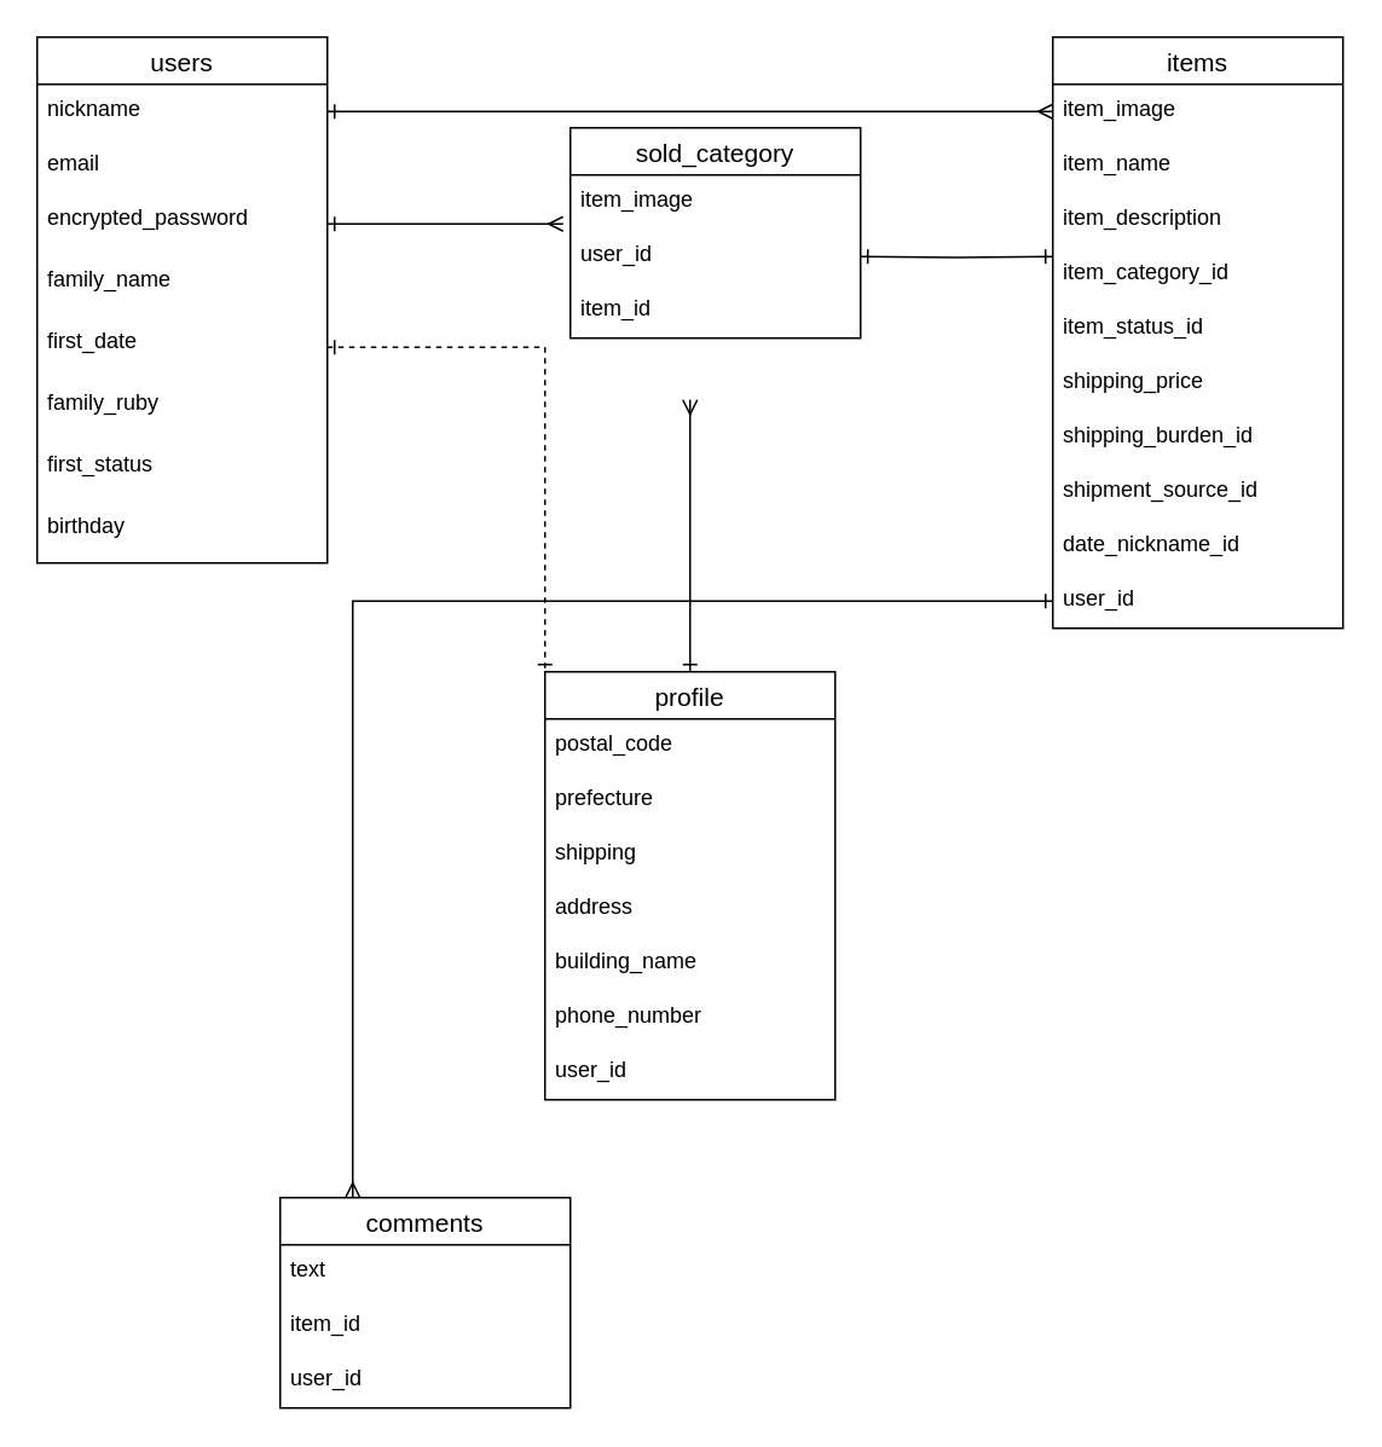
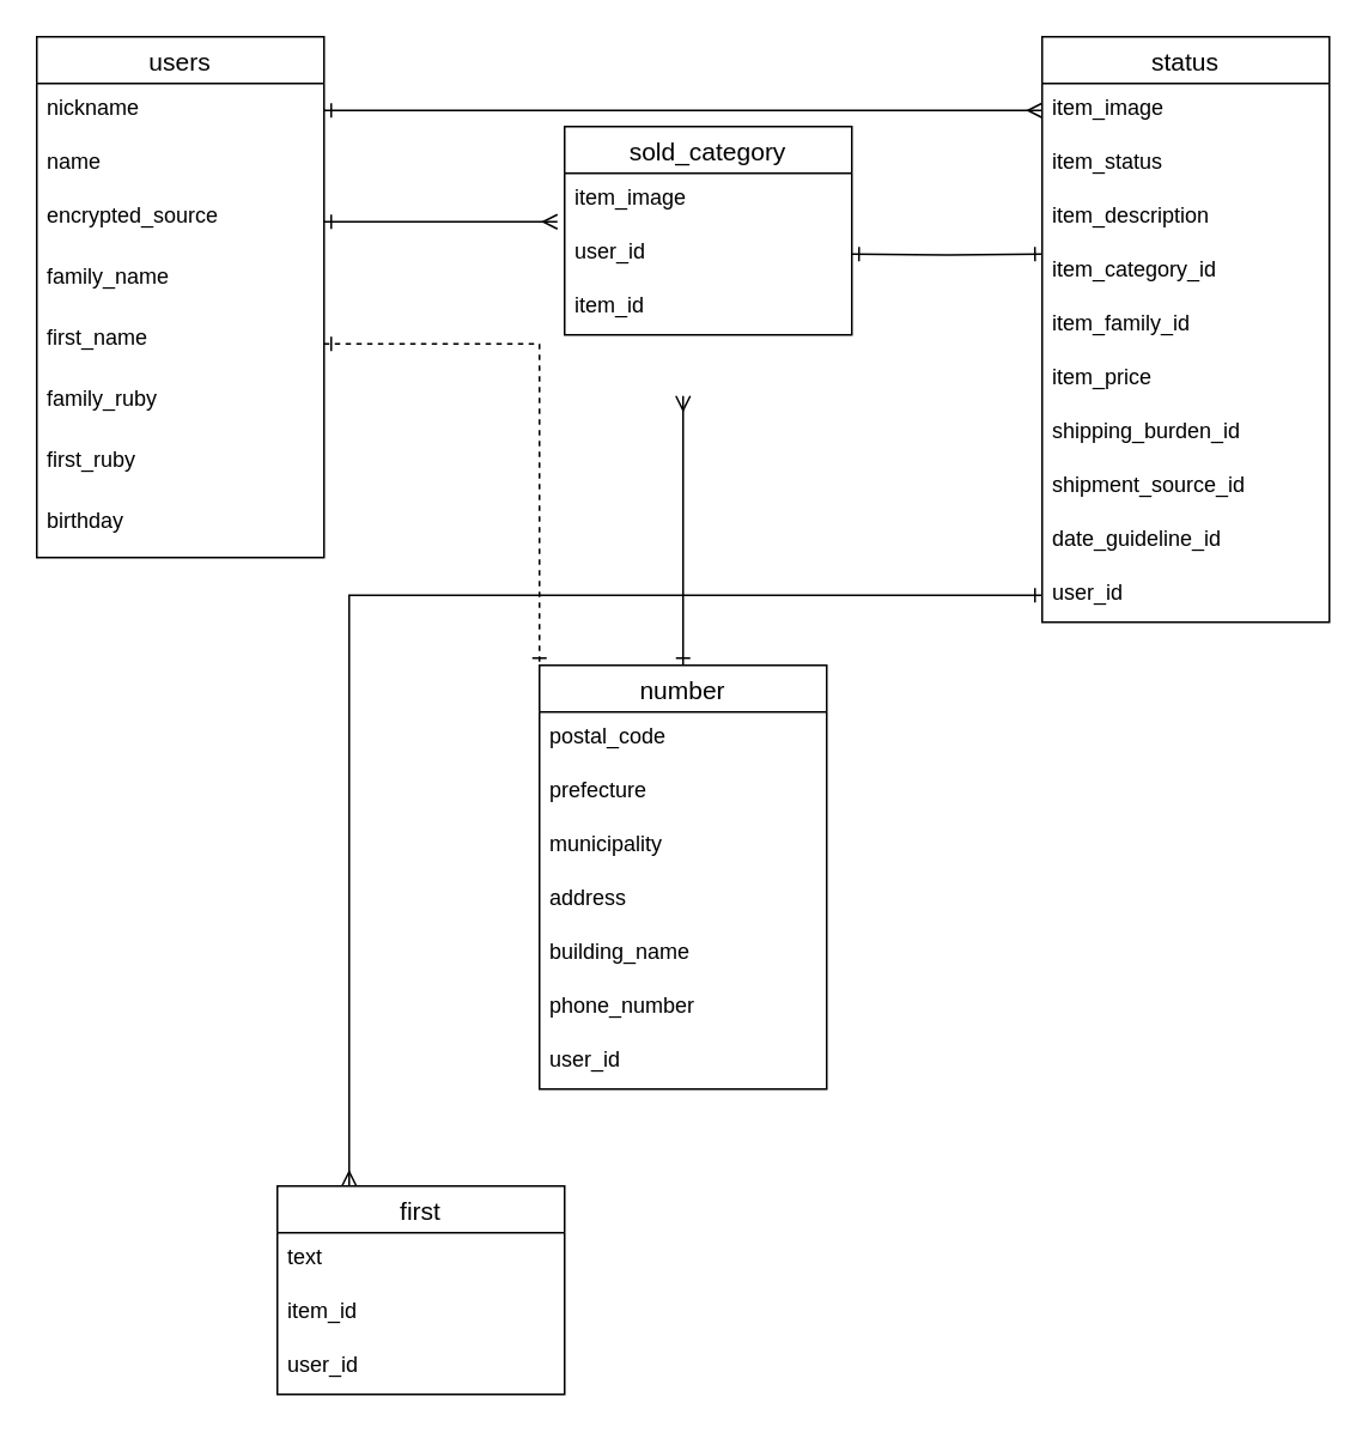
  <mxCell id="0" />
  <mxCell id="1" parent="0" />
  <mxCell id="2" value="users" style="swimlane;fontStyle=0;childLayout=stackLayout;horizontal=1;startSize=26;horizontalStack=0;resizeParent=1;resizeParentMax=0;resizeLast=0;collapsible=1;marginBottom=0;align=center;fontSize=14;" parent="1" vertex="1"><mxGeometry x="20" y="20" width="160" height="290" as="geometry" /></mxCell>
  <mxCell id="3" value="nickname" style="text;strokeColor=none;fillColor=none;spacingLeft=4;spacingRight=4;overflow=hidden;rotatable=0;points=[[0,0.5],[1,0.5]];portConstraint=eastwest;fontSize=12;" parent="2" vertex="1"><mxGeometry y="26" width="160" height="30" as="geometry" /></mxCell>
- <mxCell id="4" value="email" style="text;strokeColor=none;fillColor=none;spacingLeft=4;spacingRight=4;overflow=hidden;rotatable=0;points=[[0,0.5],[1,0.5]];portConstraint=eastwest;fontSize=12;" parent="2" vertex="1"><mxGeometry y="56" width="160" height="30" as="geometry" /></mxCell>
- <mxCell id="5" value="encrypted_password" style="text;strokeColor=none;fillColor=none;spacingLeft=4;spacingRight=4;overflow=hidden;rotatable=0;points=[[0,0.5],[1,0.5]];portConstraint=eastwest;fontSize=12;" parent="2" vertex="1"><mxGeometry y="86" width="160" height="34" as="geometry" /></mxCell>
+ <mxCell id="4" value="name" style="text;strokeColor=none;fillColor=none;spacingLeft=4;spacingRight=4;overflow=hidden;rotatable=0;points=[[0,0.5],[1,0.5]];portConstraint=eastwest;fontSize=12;" parent="2" vertex="1"><mxGeometry y="56" width="160" height="30" as="geometry" /></mxCell>
+ <mxCell id="5" value="encrypted_source" style="text;strokeColor=none;fillColor=none;spacingLeft=4;spacingRight=4;overflow=hidden;rotatable=0;points=[[0,0.5],[1,0.5]];portConstraint=eastwest;fontSize=12;" parent="2" vertex="1"><mxGeometry y="86" width="160" height="34" as="geometry" /></mxCell>
  <mxCell id="6" value="family_name" style="text;strokeColor=none;fillColor=none;spacingLeft=4;spacingRight=4;overflow=hidden;rotatable=0;points=[[0,0.5],[1,0.5]];portConstraint=eastwest;fontSize=12;" vertex="1" parent="2"><mxGeometry y="120" width="160" height="34" as="geometry" /></mxCell>
- <mxCell id="7" value="first_date" style="text;strokeColor=none;fillColor=none;spacingLeft=4;spacingRight=4;overflow=hidden;rotatable=0;points=[[0,0.5],[1,0.5]];portConstraint=eastwest;fontSize=12;" parent="2" vertex="1"><mxGeometry y="154" width="160" height="34" as="geometry" /></mxCell>
+ <mxCell id="7" value="first_name" style="text;strokeColor=none;fillColor=none;spacingLeft=4;spacingRight=4;overflow=hidden;rotatable=0;points=[[0,0.5],[1,0.5]];portConstraint=eastwest;fontSize=12;" parent="2" vertex="1"><mxGeometry y="154" width="160" height="34" as="geometry" /></mxCell>
  <mxCell id="8" value="family_ruby" style="text;strokeColor=none;fillColor=none;spacingLeft=4;spacingRight=4;overflow=hidden;rotatable=0;points=[[0,0.5],[1,0.5]];portConstraint=eastwest;fontSize=12;" vertex="1" parent="2"><mxGeometry y="188" width="160" height="34" as="geometry" /></mxCell>
- <mxCell id="9" value="first_status" style="text;strokeColor=none;fillColor=none;spacingLeft=4;spacingRight=4;overflow=hidden;rotatable=0;points=[[0,0.5],[1,0.5]];portConstraint=eastwest;fontSize=12;" parent="2" vertex="1"><mxGeometry y="222" width="160" height="34" as="geometry" /></mxCell>
+ <mxCell id="9" value="first_ruby" style="text;strokeColor=none;fillColor=none;spacingLeft=4;spacingRight=4;overflow=hidden;rotatable=0;points=[[0,0.5],[1,0.5]];portConstraint=eastwest;fontSize=12;" parent="2" vertex="1"><mxGeometry y="222" width="160" height="34" as="geometry" /></mxCell>
  <mxCell id="10" value="birthday" style="text;strokeColor=none;fillColor=none;spacingLeft=4;spacingRight=4;overflow=hidden;rotatable=0;points=[[0,0.5],[1,0.5]];portConstraint=eastwest;fontSize=12;" parent="2" vertex="1"><mxGeometry y="256" width="160" height="34" as="geometry" /></mxCell>
  <mxCell id="11" style="edgeStyle=orthogonalEdgeStyle;rounded=0;orthogonalLoop=1;jettySize=auto;html=1;exitX=1;exitY=0.5;exitDx=0;exitDy=0;" parent="2" source="5" target="5" edge="1"><mxGeometry relative="1" as="geometry" /></mxCell>
- <mxCell id="12" value="items" style="swimlane;fontStyle=0;childLayout=stackLayout;horizontal=1;startSize=26;horizontalStack=0;resizeParent=1;resizeParentMax=0;resizeLast=0;collapsible=1;marginBottom=0;align=center;fontSize=14;" parent="1" vertex="1"><mxGeometry x="580" y="20" width="160" height="326" as="geometry" /></mxCell>
+ <mxCell id="12" value="status" style="swimlane;fontStyle=0;childLayout=stackLayout;horizontal=1;startSize=26;horizontalStack=0;resizeParent=1;resizeParentMax=0;resizeLast=0;collapsible=1;marginBottom=0;align=center;fontSize=14;" parent="1" vertex="1"><mxGeometry x="580" y="20" width="160" height="326" as="geometry" /></mxCell>
  <mxCell id="13" value="item_image" style="text;strokeColor=none;fillColor=none;spacingLeft=4;spacingRight=4;overflow=hidden;rotatable=0;points=[[0,0.5],[1,0.5]];portConstraint=eastwest;fontSize=12;" parent="12" vertex="1"><mxGeometry y="26" width="160" height="30" as="geometry" /></mxCell>
- <mxCell id="14" value="item_name" style="text;strokeColor=none;fillColor=none;spacingLeft=4;spacingRight=4;overflow=hidden;rotatable=0;points=[[0,0.5],[1,0.5]];portConstraint=eastwest;fontSize=12;" parent="12" vertex="1"><mxGeometry y="56" width="160" height="30" as="geometry" /></mxCell>
+ <mxCell id="14" value="item_status" style="text;strokeColor=none;fillColor=none;spacingLeft=4;spacingRight=4;overflow=hidden;rotatable=0;points=[[0,0.5],[1,0.5]];portConstraint=eastwest;fontSize=12;" parent="12" vertex="1"><mxGeometry y="56" width="160" height="30" as="geometry" /></mxCell>
  <mxCell id="15" value="item_description" style="text;strokeColor=none;fillColor=none;spacingLeft=4;spacingRight=4;overflow=hidden;rotatable=0;points=[[0,0.5],[1,0.5]];portConstraint=eastwest;fontSize=12;" parent="12" vertex="1"><mxGeometry y="86" width="160" height="30" as="geometry" /></mxCell>
  <mxCell id="16" value="item_category_id" style="text;strokeColor=none;fillColor=none;spacingLeft=4;spacingRight=4;overflow=hidden;rotatable=0;points=[[0,0.5],[1,0.5]];portConstraint=eastwest;fontSize=12;" vertex="1" parent="12"><mxGeometry y="116" width="160" height="30" as="geometry" /></mxCell>
- <mxCell id="17" value="item_status_id" style="text;strokeColor=none;fillColor=none;spacingLeft=4;spacingRight=4;overflow=hidden;rotatable=0;points=[[0,0.5],[1,0.5]];portConstraint=eastwest;fontSize=12;" parent="12" vertex="1"><mxGeometry y="146" width="160" height="30" as="geometry" /></mxCell>
- <mxCell id="18" value="shipping_price" style="text;strokeColor=none;fillColor=none;spacingLeft=4;spacingRight=4;overflow=hidden;rotatable=0;points=[[0,0.5],[1,0.5]];portConstraint=eastwest;fontSize=12;" parent="12" vertex="1"><mxGeometry y="176" width="160" height="30" as="geometry" /></mxCell>
+ <mxCell id="17" value="item_family_id" style="text;strokeColor=none;fillColor=none;spacingLeft=4;spacingRight=4;overflow=hidden;rotatable=0;points=[[0,0.5],[1,0.5]];portConstraint=eastwest;fontSize=12;" parent="12" vertex="1"><mxGeometry y="146" width="160" height="30" as="geometry" /></mxCell>
+ <mxCell id="18" value="item_price" style="text;strokeColor=none;fillColor=none;spacingLeft=4;spacingRight=4;overflow=hidden;rotatable=0;points=[[0,0.5],[1,0.5]];portConstraint=eastwest;fontSize=12;" parent="12" vertex="1"><mxGeometry y="176" width="160" height="30" as="geometry" /></mxCell>
  <mxCell id="19" value="shipping_burden_id" style="text;strokeColor=none;fillColor=none;spacingLeft=4;spacingRight=4;overflow=hidden;rotatable=0;points=[[0,0.5],[1,0.5]];portConstraint=eastwest;fontSize=12;" parent="12" vertex="1"><mxGeometry y="206" width="160" height="30" as="geometry" /></mxCell>
  <mxCell id="20" value="shipment_source_id" style="text;strokeColor=none;fillColor=none;spacingLeft=4;spacingRight=4;overflow=hidden;rotatable=0;points=[[0,0.5],[1,0.5]];portConstraint=eastwest;fontSize=12;" parent="12" vertex="1"><mxGeometry y="236" width="160" height="30" as="geometry" /></mxCell>
- <mxCell id="21" value="date_nickname_id" style="text;strokeColor=none;fillColor=none;spacingLeft=4;spacingRight=4;overflow=hidden;rotatable=0;points=[[0,0.5],[1,0.5]];portConstraint=eastwest;fontSize=12;" parent="12" vertex="1"><mxGeometry y="266" width="160" height="30" as="geometry" /></mxCell>
+ <mxCell id="21" value="date_guideline_id" style="text;strokeColor=none;fillColor=none;spacingLeft=4;spacingRight=4;overflow=hidden;rotatable=0;points=[[0,0.5],[1,0.5]];portConstraint=eastwest;fontSize=12;" parent="12" vertex="1"><mxGeometry y="266" width="160" height="30" as="geometry" /></mxCell>
  <mxCell id="22" value="user_id" style="text;strokeColor=none;fillColor=none;spacingLeft=4;spacingRight=4;overflow=hidden;rotatable=0;points=[[0,0.5],[1,0.5]];portConstraint=eastwest;fontSize=12;" parent="12" vertex="1"><mxGeometry y="296" width="160" height="30" as="geometry" /></mxCell>
- <mxCell id="23" value="comments" style="swimlane;fontStyle=0;childLayout=stackLayout;horizontal=1;startSize=26;horizontalStack=0;resizeParent=1;resizeParentMax=0;resizeLast=0;collapsible=1;marginBottom=0;align=center;fontSize=14;" parent="1" vertex="1"><mxGeometry x="154" y="660" width="160" height="116" as="geometry" /></mxCell>
+ <mxCell id="23" value="first" style="swimlane;fontStyle=0;childLayout=stackLayout;horizontal=1;startSize=26;horizontalStack=0;resizeParent=1;resizeParentMax=0;resizeLast=0;collapsible=1;marginBottom=0;align=center;fontSize=14;" parent="1" vertex="1"><mxGeometry x="154" y="660" width="160" height="116" as="geometry" /></mxCell>
  <mxCell id="24" value="text" style="text;strokeColor=none;fillColor=none;spacingLeft=4;spacingRight=4;overflow=hidden;rotatable=0;points=[[0,0.5],[1,0.5]];portConstraint=eastwest;fontSize=12;" parent="23" vertex="1"><mxGeometry y="26" width="160" height="30" as="geometry" /></mxCell>
  <mxCell id="25" value="item_id" style="text;strokeColor=none;fillColor=none;spacingLeft=4;spacingRight=4;overflow=hidden;rotatable=0;points=[[0,0.5],[1,0.5]];portConstraint=eastwest;fontSize=12;" parent="23" vertex="1"><mxGeometry y="56" width="160" height="30" as="geometry" /></mxCell>
  <mxCell id="26" value="user_id" style="text;strokeColor=none;fillColor=none;spacingLeft=4;spacingRight=4;overflow=hidden;rotatable=0;points=[[0,0.5],[1,0.5]];portConstraint=eastwest;fontSize=12;" parent="23" vertex="1"><mxGeometry y="86" width="160" height="30" as="geometry" /></mxCell>
  <mxCell id="27" style="edgeStyle=orthogonalEdgeStyle;rounded=0;orthogonalLoop=1;jettySize=auto;html=1;exitX=0.5;exitY=0;exitDx=0;exitDy=0;endArrow=ERmany;endFill=0;startArrow=ERone;startFill=0;" edge="1" parent="1" source="28"><mxGeometry relative="1" as="geometry"><mxPoint x="380" y="220" as="targetPoint" /></mxGeometry></mxCell>
- <mxCell id="28" value="profile" style="swimlane;fontStyle=0;childLayout=stackLayout;horizontal=1;startSize=26;horizontalStack=0;resizeParent=1;resizeParentMax=0;resizeLast=0;collapsible=1;marginBottom=0;align=center;fontSize=14;" parent="1" vertex="1"><mxGeometry x="300" y="370" width="160" height="236" as="geometry" /></mxCell>
+ <mxCell id="28" value="number" style="swimlane;fontStyle=0;childLayout=stackLayout;horizontal=1;startSize=26;horizontalStack=0;resizeParent=1;resizeParentMax=0;resizeLast=0;collapsible=1;marginBottom=0;align=center;fontSize=14;" parent="1" vertex="1"><mxGeometry x="300" y="370" width="160" height="236" as="geometry" /></mxCell>
  <mxCell id="29" value="postal_code" style="text;strokeColor=none;fillColor=none;spacingLeft=4;spacingRight=4;overflow=hidden;rotatable=0;points=[[0,0.5],[1,0.5]];portConstraint=eastwest;fontSize=12;" parent="28" vertex="1"><mxGeometry y="26" width="160" height="30" as="geometry" /></mxCell>
  <mxCell id="30" value="prefecture" style="text;strokeColor=none;fillColor=none;spacingLeft=4;spacingRight=4;overflow=hidden;rotatable=0;points=[[0,0.5],[1,0.5]];portConstraint=eastwest;fontSize=12;" parent="28" vertex="1"><mxGeometry y="56" width="160" height="30" as="geometry" /></mxCell>
- <mxCell id="31" value="shipping" style="text;strokeColor=none;fillColor=none;spacingLeft=4;spacingRight=4;overflow=hidden;rotatable=0;points=[[0,0.5],[1,0.5]];portConstraint=eastwest;fontSize=12;" parent="28" vertex="1"><mxGeometry y="86" width="160" height="30" as="geometry" /></mxCell>
+ <mxCell id="31" value="municipality" style="text;strokeColor=none;fillColor=none;spacingLeft=4;spacingRight=4;overflow=hidden;rotatable=0;points=[[0,0.5],[1,0.5]];portConstraint=eastwest;fontSize=12;" parent="28" vertex="1"><mxGeometry y="86" width="160" height="30" as="geometry" /></mxCell>
  <mxCell id="32" value="address" style="text;strokeColor=none;fillColor=none;spacingLeft=4;spacingRight=4;overflow=hidden;rotatable=0;points=[[0,0.5],[1,0.5]];portConstraint=eastwest;fontSize=12;" parent="28" vertex="1"><mxGeometry y="116" width="160" height="30" as="geometry" /></mxCell>
  <mxCell id="33" value="building_name" style="text;strokeColor=none;fillColor=none;spacingLeft=4;spacingRight=4;overflow=hidden;rotatable=0;points=[[0,0.5],[1,0.5]];portConstraint=eastwest;fontSize=12;" parent="28" vertex="1"><mxGeometry y="146" width="160" height="30" as="geometry" /></mxCell>
  <mxCell id="34" value="phone_number" style="text;strokeColor=none;fillColor=none;spacingLeft=4;spacingRight=4;overflow=hidden;rotatable=0;points=[[0,0.5],[1,0.5]];portConstraint=eastwest;fontSize=12;" parent="28" vertex="1"><mxGeometry y="176" width="160" height="30" as="geometry" /></mxCell>
  <mxCell id="35" value="user_id" style="text;strokeColor=none;fillColor=none;spacingLeft=4;spacingRight=4;overflow=hidden;rotatable=0;points=[[0,0.5],[1,0.5]];portConstraint=eastwest;fontSize=12;" parent="28" vertex="1"><mxGeometry y="206" width="160" height="30" as="geometry" /></mxCell>
  <mxCell id="36" value="sold_category" style="swimlane;fontStyle=0;childLayout=stackLayout;horizontal=1;startSize=26;horizontalStack=0;resizeParent=1;resizeParentMax=0;resizeLast=0;collapsible=1;marginBottom=0;align=center;fontSize=14;" parent="1" vertex="1"><mxGeometry x="314" y="70" width="160" height="116" as="geometry" /></mxCell>
  <mxCell id="37" value="item_image" style="text;strokeColor=none;fillColor=none;spacingLeft=4;spacingRight=4;overflow=hidden;rotatable=0;points=[[0,0.5],[1,0.5]];portConstraint=eastwest;fontSize=12;" vertex="1" parent="36"><mxGeometry y="26" width="160" height="30" as="geometry" /></mxCell>
  <mxCell id="38" value="user_id" style="text;strokeColor=none;fillColor=none;spacingLeft=4;spacingRight=4;overflow=hidden;rotatable=0;points=[[0,0.5],[1,0.5]];portConstraint=eastwest;fontSize=12;" parent="36" vertex="1"><mxGeometry y="56" width="160" height="30" as="geometry" /></mxCell>
  <mxCell id="39" value="item_id" style="text;strokeColor=none;fillColor=none;spacingLeft=4;spacingRight=4;overflow=hidden;rotatable=0;points=[[0,0.5],[1,0.5]];portConstraint=eastwest;fontSize=12;" parent="36" vertex="1"><mxGeometry y="86" width="160" height="30" as="geometry" /></mxCell>
  <mxCell id="40" style="edgeStyle=orthogonalEdgeStyle;rounded=0;orthogonalLoop=1;jettySize=auto;html=1;exitX=1;exitY=0.5;exitDx=0;exitDy=0;entryX=0;entryY=0.5;entryDx=0;entryDy=0;startArrow=ERone;startFill=0;endArrow=ERmany;endFill=0;" parent="1" source="3" target="13" edge="1"><mxGeometry relative="1" as="geometry" /></mxCell>
  <mxCell id="41" style="edgeStyle=orthogonalEdgeStyle;rounded=0;orthogonalLoop=1;jettySize=auto;html=1;exitX=1;exitY=0.5;exitDx=0;exitDy=0;entryX=0;entryY=0;entryDx=0;entryDy=0;startArrow=ERone;startFill=0;endArrow=ERone;endFill=0;dashed=1;" parent="1" source="7" target="28" edge="1"><mxGeometry relative="1" as="geometry" /></mxCell>
  <mxCell id="42" style="edgeStyle=orthogonalEdgeStyle;rounded=0;orthogonalLoop=1;jettySize=auto;html=1;exitX=0;exitY=0.5;exitDx=0;exitDy=0;entryX=0.25;entryY=0;entryDx=0;entryDy=0;startArrow=ERone;startFill=0;endArrow=ERmany;endFill=0;" parent="1" source="22" target="23" edge="1"><mxGeometry relative="1" as="geometry" /></mxCell>
  <mxCell id="43" style="edgeStyle=orthogonalEdgeStyle;rounded=0;orthogonalLoop=1;jettySize=auto;html=1;exitX=1;exitY=0.5;exitDx=0;exitDy=0;entryX=0;entryY=0.167;entryDx=0;entryDy=0;entryPerimeter=0;startArrow=ERone;startFill=0;endArrow=ERone;endFill=0;" edge="1" parent="1" target="16"><mxGeometry relative="1" as="geometry"><mxPoint x="474" y="141" as="sourcePoint" /></mxGeometry></mxCell>
  <mxCell id="44" style="edgeStyle=orthogonalEdgeStyle;rounded=0;orthogonalLoop=1;jettySize=auto;html=1;exitX=1;exitY=0.5;exitDx=0;exitDy=0;startArrow=ERone;startFill=0;endArrow=ERmany;endFill=0;" edge="1" parent="1" source="5"><mxGeometry relative="1" as="geometry"><mxPoint x="310" y="123" as="targetPoint" /></mxGeometry></mxCell>
